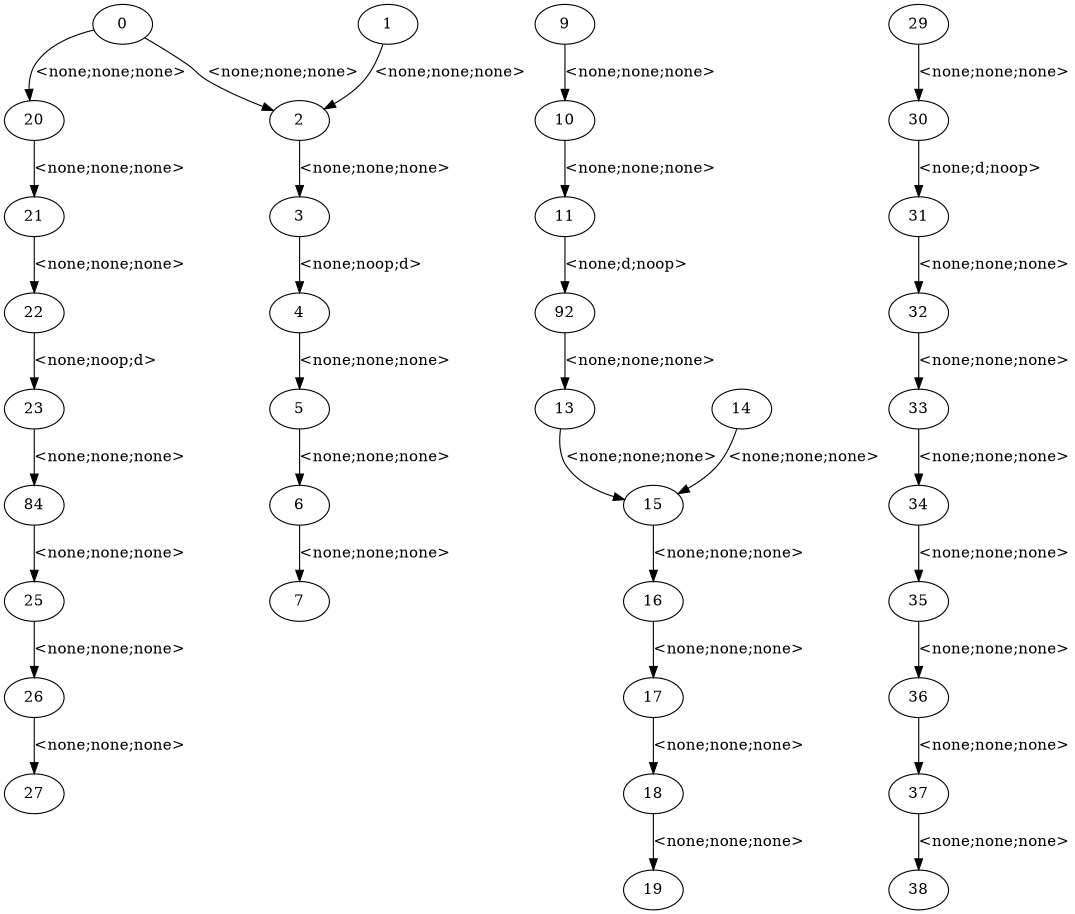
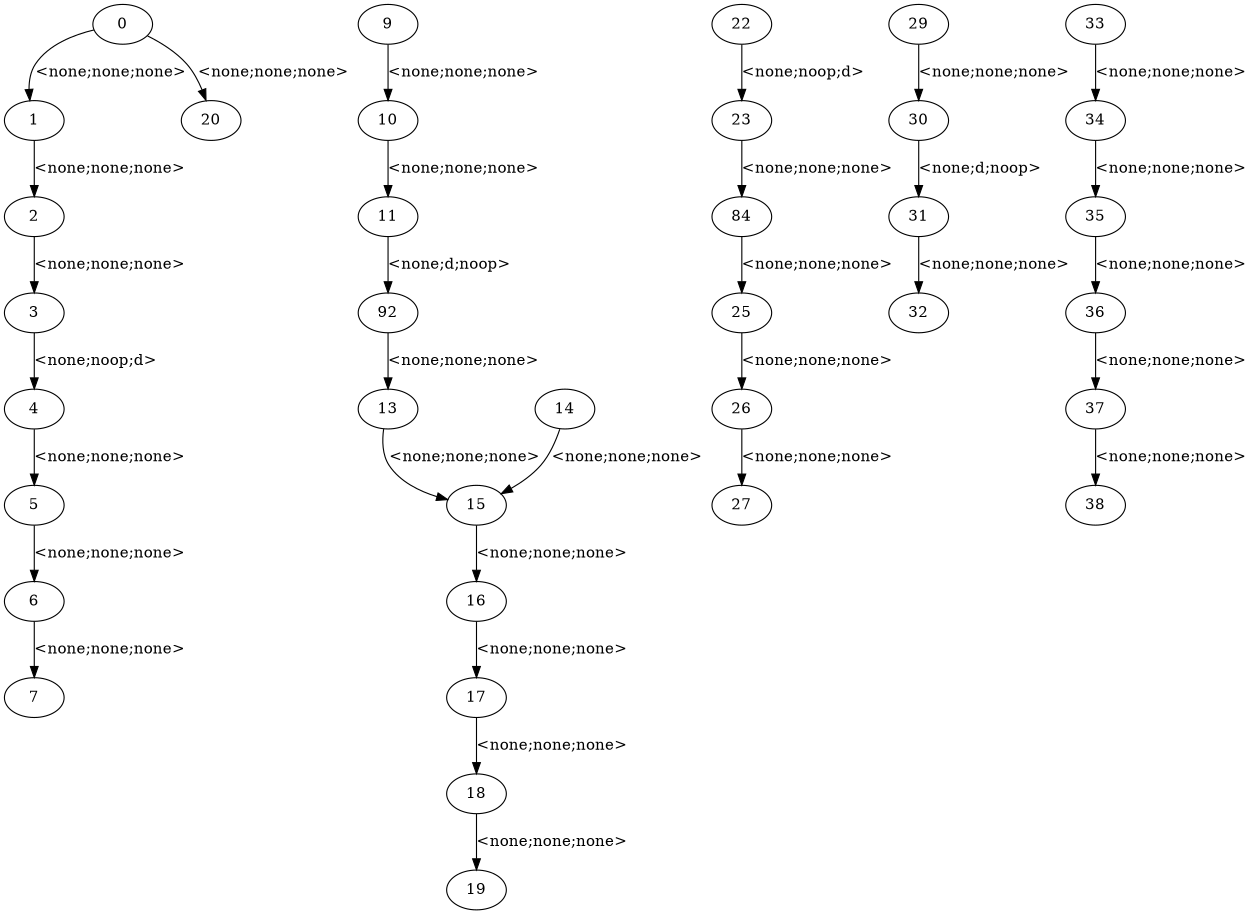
  digraph {
    node [shape=ellipse]
    n1 [label=0]
    n2 [label=1]
    n3 [label=20]
    n4 [label=2]
-   n5 [label=21]
    n6 [label=3]
    n7 [label=4]
    n8 [label=5]
    n9 [label=6]
    n10 [label=7]
    n11 [label=9]
    n12 [label=10]
    n13 [label=11]
    n14 [label=92]
    n15 [label=13]
    n16 [label=15]
    n17 [label=14]
    n18 [label=16]
    n19 [label=17]
    n20 [label=18]
    n21 [label=19]
    n22 [label=22]
    n23 [label=23]
    n24 [label=84]
    n25 [label=25]
    n26 [label=26]
    n27 [label=27]
    n28 [label=29]
    n29 [label=30]
    n30 [label=31]
    n31 [label=32]
    n32 [label=33]
    n33 [label=34]
    n34 [label=35]
    n35 [label=36]
    n36 [label=37]
    n37 [label=38]
-   n1 -> n4 [label="<none;none;none>"]
+   n1 -> n2 [label="<none;none;none>"]
    n1 -> n3 [label="<none;none;none>"]
    n2 -> n4 [label="<none;none;none>"]
-   n3 -> n5 [label="<none;none;none>"]
    n4 -> n6 [label="<none;none;none>"]
-   n5 -> n22 [label="<none;none;none>"]
    n6 -> n7 [label="<none;noop;d>"]
    n7 -> n8 [label="<none;none;none>"]
    n8 -> n9 [label="<none;none;none>"]
    n9 -> n10 [label="<none;none;none>"]
    n11 -> n12 [label="<none;none;none>"]
    n12 -> n13 [label="<none;none;none>"]
    n13 -> n14 [label="<none;d;noop>"]
    n14 -> n15 [label="<none;none;none>"]
    n15 -> n16 [label="<none;none;none>"]
    n16 -> n18 [label="<none;none;none>"]
    n17 -> n16 [label="<none;none;none>"]
    n18 -> n19 [label="<none;none;none>"]
    n19 -> n20 [label="<none;none;none>"]
    n20 -> n21 [label="<none;none;none>"]
    n22 -> n23 [label="<none;noop;d>"]
    n23 -> n24 [label="<none;none;none>"]
    n24 -> n25 [label="<none;none;none>"]
    n25 -> n26 [label="<none;none;none>"]
    n26 -> n27 [label="<none;none;none>"]
    n28 -> n29 [label="<none;none;none>"]
    n29 -> n30 [label="<none;d;noop>"]
    n30 -> n31 [label="<none;none;none>"]
-   n31 -> n32 [label="<none;none;none>"]
    n32 -> n33 [label="<none;none;none>"]
    n33 -> n34 [label="<none;none;none>"]
    n34 -> n35 [label="<none;none;none>"]
    n35 -> n36 [label="<none;none;none>"]
    n36 -> n37 [label="<none;none;none>"]
  }
